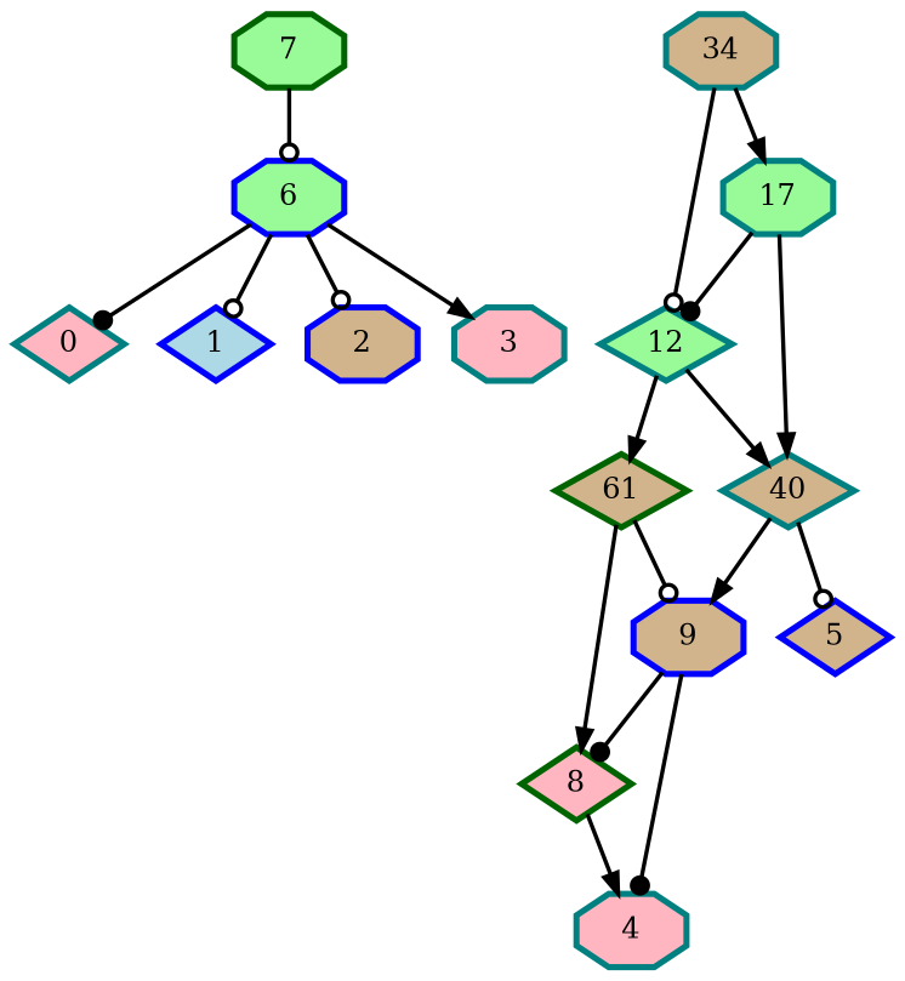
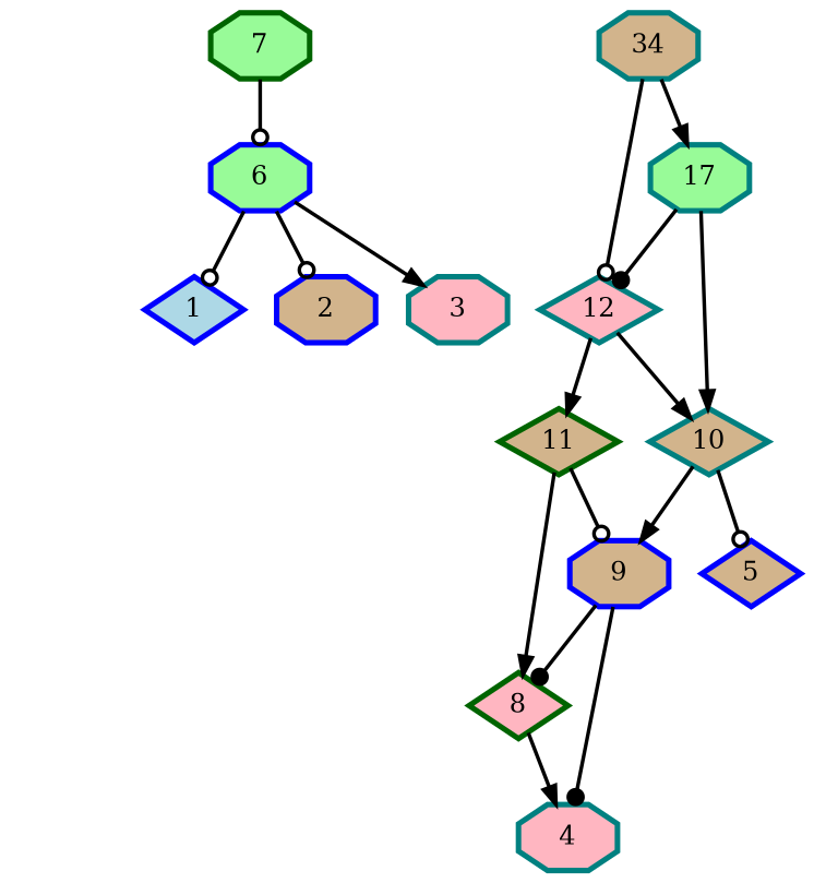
  digraph {
    node [color=teal fillcolor=tan penwidth=3 shape=octagon style=filled]
    edge [arrowhead=normal penwidth=2]
-   n1 [fillcolor=lightpink label=0 shape=diamond]
    n2 [color=blue fillcolor=lightblue label=1 shape=diamond]
    n3 [color=blue label=2]
    n4 [fillcolor=lightpink label=3]
    n5 [fillcolor=lightpink label=4]
    n6 [color=blue label=5 shape=diamond]
    n7 [color=blue fillcolor=palegreen label=6]
    n8 [color=darkgreen fillcolor=palegreen label=7]
    n9 [color=darkgreen fillcolor=lightpink label=8 shape=diamond]
    n10 [color=blue label=9]
-   n11 [label=40 shape=diamond]
-   n12 [color=darkgreen label=61 shape=diamond]
-   n13 [fillcolor=palegreen label=12 shape=diamond]
+   n11 [label=10 shape=diamond]
+   n12 [color=darkgreen label=11 shape=diamond]
+   n13 [fillcolor=lightpink label=12 shape=diamond]
    n14 [fillcolor=palegreen label=17]
    n15 [label=34]
-   n7 -> n1 [arrowhead=dot]
    n7 -> n2 [arrowhead=odot]
    n7 -> n3 [arrowhead=odot]
    n7 -> n4
    n8 -> n7 [arrowhead=odot]
    n9 -> n5
    n10 -> n5 [arrowhead=dot]
    n10 -> n9 [arrowhead=dot]
    n11 -> n6 [arrowhead=odot]
    n11 -> n10
    n12 -> n9
    n12 -> n10 [arrowhead=odot]
    n13 -> n11
    n13 -> n12
    n14 -> n11
    n14 -> n13 [arrowhead=dot]
    n15 -> n13 [arrowhead=odot]
    n15 -> n14
  }
